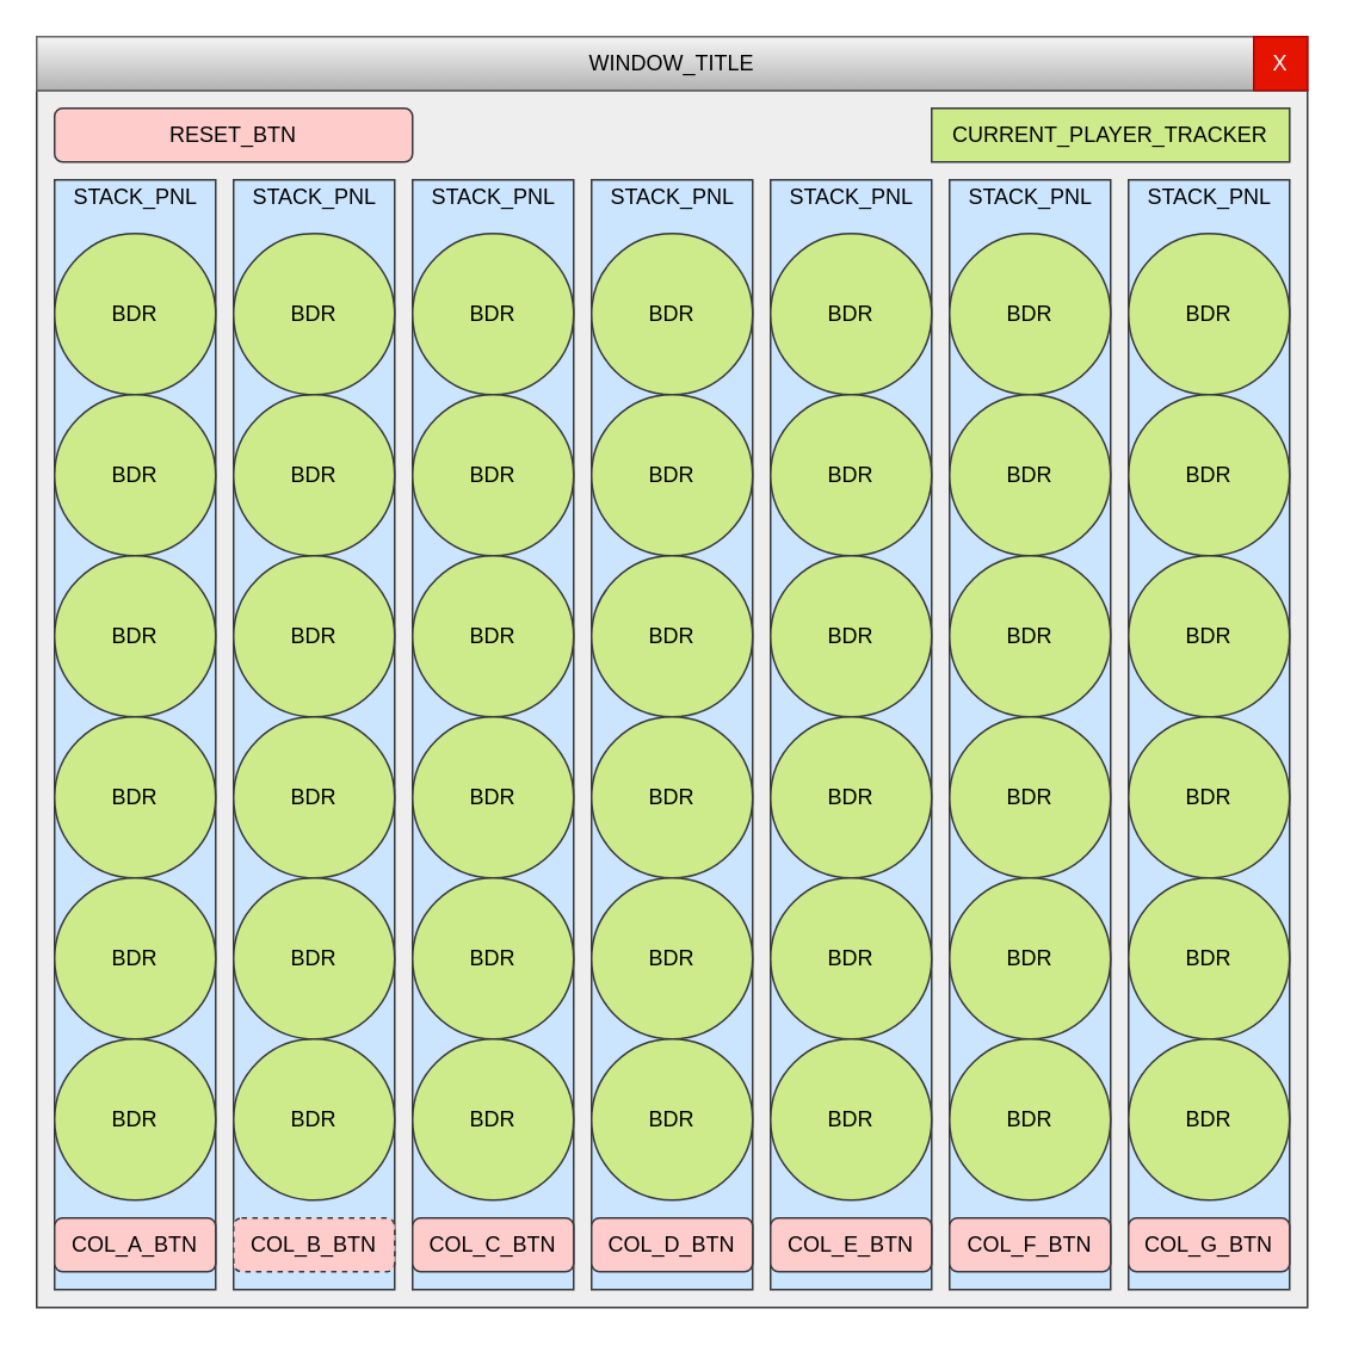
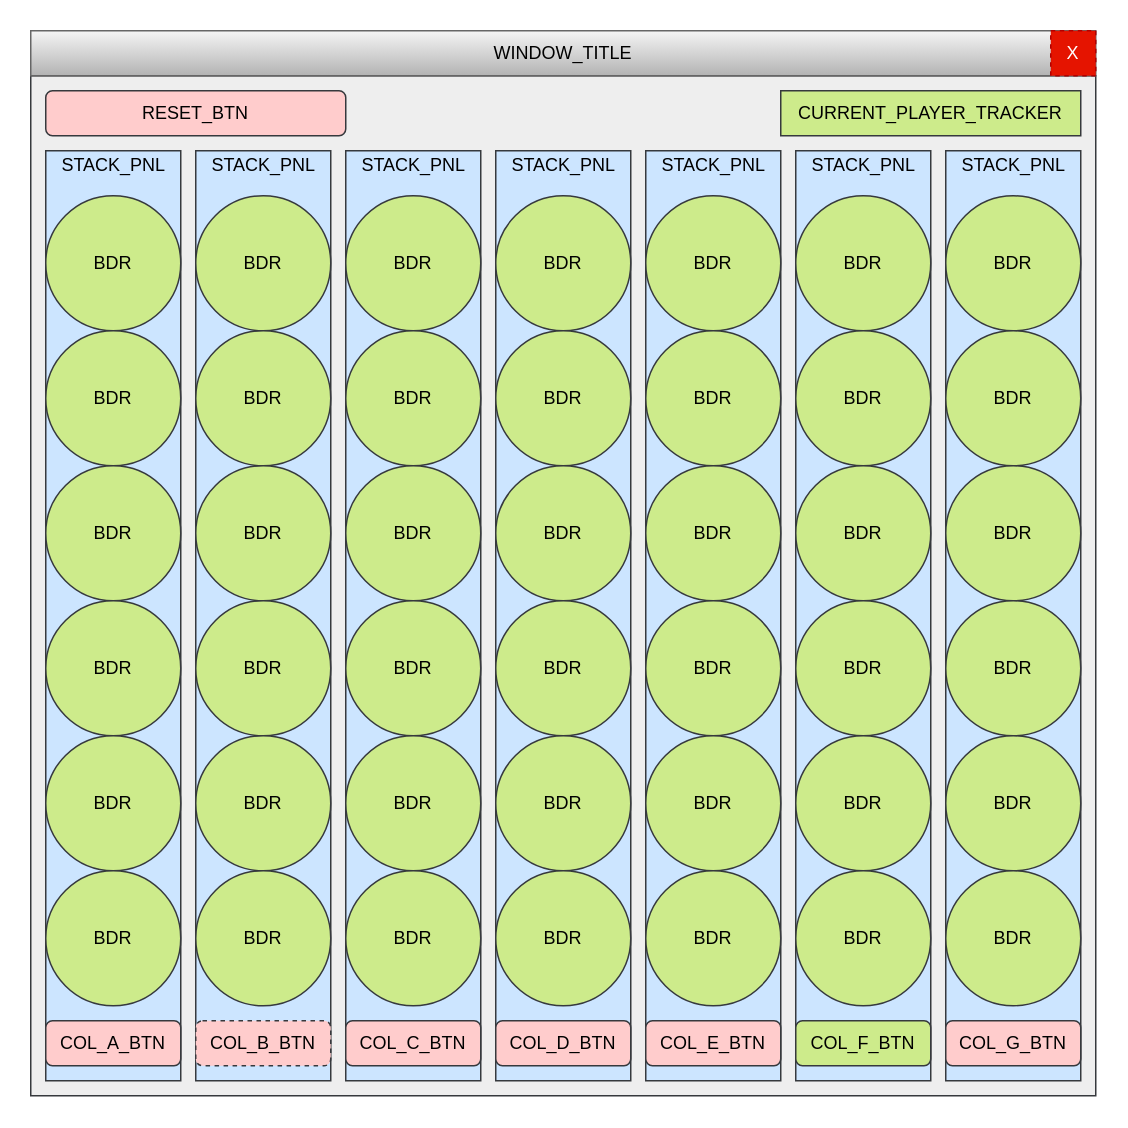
  <mxCell id="0" />
  <mxCell id="1" parent="0" />
  <mxCell id="2" value="" style="rounded=0;whiteSpace=wrap;html=1;fillColor=#eeeeee;strokeColor=#36393d;" vertex="1" parent="1"><mxGeometry x="20" y="50" width="710" height="680" as="geometry" /></mxCell>
  <mxCell id="3" value="RESET_BTN" style="rounded=1;whiteSpace=wrap;html=1;fillColor=#ffcccc;strokeColor=#36393d;" vertex="1" parent="1"><mxGeometry x="30" y="60" width="200" height="30" as="geometry" /></mxCell>
  <mxCell id="4" value="CURRENT_PLAYER_TRACKER" style="rounded=0;whiteSpace=wrap;html=1;fillColor=#cdeb8b;strokeColor=#36393d;" vertex="1" parent="1"><mxGeometry x="520" y="60" width="200" height="30" as="geometry" /></mxCell>
  <mxCell id="5" value="" style="group" vertex="1" connectable="0" parent="1"><mxGeometry x="30" y="100" width="90" height="620" as="geometry" /></mxCell>
  <mxCell id="6" value="" style="rounded=0;whiteSpace=wrap;html=1;fillColor=#cce5ff;strokeColor=#36393d;" vertex="1" parent="5"><mxGeometry width="90" height="620" as="geometry" /></mxCell>
  <mxCell id="7" value="COL_A_BTN" style="rounded=1;whiteSpace=wrap;html=1;fillColor=#ffcccc;strokeColor=#36393d;" vertex="1" parent="5"><mxGeometry y="580" width="90" height="30" as="geometry" /></mxCell>
  <mxCell id="8" value="BDR" style="ellipse;whiteSpace=wrap;html=1;aspect=fixed;fillColor=#cdeb8b;strokeColor=#36393d;" vertex="1" parent="5"><mxGeometry y="30" width="90" height="90" as="geometry" /></mxCell>
  <mxCell id="9" value="BDR" style="ellipse;whiteSpace=wrap;html=1;aspect=fixed;fillColor=#cdeb8b;strokeColor=#36393d;" vertex="1" parent="5"><mxGeometry y="120" width="90" height="90" as="geometry" /></mxCell>
  <mxCell id="10" value="BDR" style="ellipse;whiteSpace=wrap;html=1;aspect=fixed;fillColor=#cdeb8b;strokeColor=#36393d;" vertex="1" parent="5"><mxGeometry y="210" width="90" height="90" as="geometry" /></mxCell>
  <mxCell id="11" value="BDR" style="ellipse;whiteSpace=wrap;html=1;aspect=fixed;fillColor=#cdeb8b;strokeColor=#36393d;" vertex="1" parent="5"><mxGeometry y="300" width="90" height="90" as="geometry" /></mxCell>
  <mxCell id="12" value="BDR" style="ellipse;whiteSpace=wrap;html=1;aspect=fixed;fillColor=#cdeb8b;strokeColor=#36393d;" vertex="1" parent="5"><mxGeometry y="390" width="90" height="90" as="geometry" /></mxCell>
  <mxCell id="13" value="BDR" style="ellipse;whiteSpace=wrap;html=1;aspect=fixed;fillColor=#cdeb8b;strokeColor=#36393d;" vertex="1" parent="5"><mxGeometry y="480" width="90" height="90" as="geometry" /></mxCell>
  <mxCell id="14" value="STACK_PNL" style="text;html=1;align=center;verticalAlign=middle;resizable=0;points=[];autosize=1;" vertex="1" parent="5"><mxGeometry x="5" width="80" height="20" as="geometry" /></mxCell>
  <mxCell id="15" value="" style="group" vertex="1" connectable="0" parent="1"><mxGeometry x="130" y="100" width="90" height="620" as="geometry" /></mxCell>
  <mxCell id="16" value="" style="rounded=0;whiteSpace=wrap;html=1;fillColor=#cce5ff;strokeColor=#36393d;" vertex="1" parent="15"><mxGeometry width="90" height="620" as="geometry" /></mxCell>
  <mxCell id="17" value="COL_B_BTN" style="rounded=1;whiteSpace=wrap;html=1;fillColor=#ffcccc;strokeColor=#36393d;dashed=1;" vertex="1" parent="15"><mxGeometry y="580" width="90" height="30" as="geometry" /></mxCell>
  <mxCell id="18" value="BDR" style="ellipse;whiteSpace=wrap;html=1;aspect=fixed;fillColor=#cdeb8b;strokeColor=#36393d;" vertex="1" parent="15"><mxGeometry y="30" width="90" height="90" as="geometry" /></mxCell>
  <mxCell id="19" value="BDR" style="ellipse;whiteSpace=wrap;html=1;aspect=fixed;fillColor=#cdeb8b;strokeColor=#36393d;" vertex="1" parent="15"><mxGeometry y="120" width="90" height="90" as="geometry" /></mxCell>
  <mxCell id="20" value="BDR" style="ellipse;whiteSpace=wrap;html=1;aspect=fixed;fillColor=#cdeb8b;strokeColor=#36393d;" vertex="1" parent="15"><mxGeometry y="210" width="90" height="90" as="geometry" /></mxCell>
  <mxCell id="21" value="BDR" style="ellipse;whiteSpace=wrap;html=1;aspect=fixed;fillColor=#cdeb8b;strokeColor=#36393d;" vertex="1" parent="15"><mxGeometry y="300" width="90" height="90" as="geometry" /></mxCell>
  <mxCell id="22" value="BDR" style="ellipse;whiteSpace=wrap;html=1;aspect=fixed;fillColor=#cdeb8b;strokeColor=#36393d;" vertex="1" parent="15"><mxGeometry y="390" width="90" height="90" as="geometry" /></mxCell>
  <mxCell id="23" value="BDR" style="ellipse;whiteSpace=wrap;html=1;aspect=fixed;fillColor=#cdeb8b;strokeColor=#36393d;" vertex="1" parent="15"><mxGeometry y="480" width="90" height="90" as="geometry" /></mxCell>
  <mxCell id="24" value="STACK_PNL" style="text;html=1;align=center;verticalAlign=middle;resizable=0;points=[];autosize=1;" vertex="1" parent="15"><mxGeometry x="5" width="80" height="20" as="geometry" /></mxCell>
  <mxCell id="25" value="" style="group" vertex="1" connectable="0" parent="1"><mxGeometry x="230" y="100" width="90" height="620" as="geometry" /></mxCell>
  <mxCell id="26" value="" style="rounded=0;whiteSpace=wrap;html=1;fillColor=#cce5ff;strokeColor=#36393d;" vertex="1" parent="25"><mxGeometry width="90" height="620" as="geometry" /></mxCell>
  <mxCell id="27" value="COL_C_BTN" style="rounded=1;whiteSpace=wrap;html=1;fillColor=#ffcccc;strokeColor=#36393d;" vertex="1" parent="25"><mxGeometry y="580" width="90" height="30" as="geometry" /></mxCell>
  <mxCell id="28" value="BDR" style="ellipse;whiteSpace=wrap;html=1;aspect=fixed;fillColor=#cdeb8b;strokeColor=#36393d;" vertex="1" parent="25"><mxGeometry y="30" width="90" height="90" as="geometry" /></mxCell>
  <mxCell id="29" value="BDR" style="ellipse;whiteSpace=wrap;html=1;aspect=fixed;fillColor=#cdeb8b;strokeColor=#36393d;" vertex="1" parent="25"><mxGeometry y="120" width="90" height="90" as="geometry" /></mxCell>
  <mxCell id="30" value="BDR" style="ellipse;whiteSpace=wrap;html=1;aspect=fixed;fillColor=#cdeb8b;strokeColor=#36393d;" vertex="1" parent="25"><mxGeometry y="210" width="90" height="90" as="geometry" /></mxCell>
  <mxCell id="31" value="BDR" style="ellipse;whiteSpace=wrap;html=1;aspect=fixed;fillColor=#cdeb8b;strokeColor=#36393d;" vertex="1" parent="25"><mxGeometry y="300" width="90" height="90" as="geometry" /></mxCell>
  <mxCell id="32" value="BDR" style="ellipse;whiteSpace=wrap;html=1;aspect=fixed;fillColor=#cdeb8b;strokeColor=#36393d;" vertex="1" parent="25"><mxGeometry y="390" width="90" height="90" as="geometry" /></mxCell>
  <mxCell id="33" value="BDR" style="ellipse;whiteSpace=wrap;html=1;aspect=fixed;fillColor=#cdeb8b;strokeColor=#36393d;" vertex="1" parent="25"><mxGeometry y="480" width="90" height="90" as="geometry" /></mxCell>
  <mxCell id="34" value="STACK_PNL" style="text;html=1;align=center;verticalAlign=middle;resizable=0;points=[];autosize=1;" vertex="1" parent="25"><mxGeometry x="5" width="80" height="20" as="geometry" /></mxCell>
  <mxCell id="35" value="" style="group" vertex="1" connectable="0" parent="1"><mxGeometry x="330" y="100" width="90" height="620" as="geometry" /></mxCell>
  <mxCell id="36" value="" style="rounded=0;whiteSpace=wrap;html=1;fillColor=#cce5ff;strokeColor=#36393d;" vertex="1" parent="35"><mxGeometry width="90" height="620" as="geometry" /></mxCell>
  <mxCell id="37" value="COL_D_BTN" style="rounded=1;whiteSpace=wrap;html=1;fillColor=#ffcccc;strokeColor=#36393d;" vertex="1" parent="35"><mxGeometry y="580" width="90" height="30" as="geometry" /></mxCell>
  <mxCell id="38" value="BDR" style="ellipse;whiteSpace=wrap;html=1;aspect=fixed;fillColor=#cdeb8b;strokeColor=#36393d;" vertex="1" parent="35"><mxGeometry y="30" width="90" height="90" as="geometry" /></mxCell>
  <mxCell id="39" value="BDR" style="ellipse;whiteSpace=wrap;html=1;aspect=fixed;fillColor=#cdeb8b;strokeColor=#36393d;" vertex="1" parent="35"><mxGeometry y="120" width="90" height="90" as="geometry" /></mxCell>
  <mxCell id="40" value="BDR" style="ellipse;whiteSpace=wrap;html=1;aspect=fixed;fillColor=#cdeb8b;strokeColor=#36393d;" vertex="1" parent="35"><mxGeometry y="210" width="90" height="90" as="geometry" /></mxCell>
  <mxCell id="41" value="BDR" style="ellipse;whiteSpace=wrap;html=1;aspect=fixed;fillColor=#cdeb8b;strokeColor=#36393d;" vertex="1" parent="35"><mxGeometry y="300" width="90" height="90" as="geometry" /></mxCell>
  <mxCell id="42" value="BDR" style="ellipse;whiteSpace=wrap;html=1;aspect=fixed;fillColor=#cdeb8b;strokeColor=#36393d;" vertex="1" parent="35"><mxGeometry y="390" width="90" height="90" as="geometry" /></mxCell>
  <mxCell id="43" value="BDR" style="ellipse;whiteSpace=wrap;html=1;aspect=fixed;fillColor=#cdeb8b;strokeColor=#36393d;" vertex="1" parent="35"><mxGeometry y="480" width="90" height="90" as="geometry" /></mxCell>
  <mxCell id="44" value="STACK_PNL" style="text;html=1;align=center;verticalAlign=middle;resizable=0;points=[];autosize=1;" vertex="1" parent="35"><mxGeometry x="5" width="80" height="20" as="geometry" /></mxCell>
  <mxCell id="45" value="" style="group" vertex="1" connectable="0" parent="1"><mxGeometry x="430" y="100" width="90" height="620" as="geometry" /></mxCell>
  <mxCell id="46" value="" style="rounded=0;whiteSpace=wrap;html=1;fillColor=#cce5ff;strokeColor=#36393d;" vertex="1" parent="45"><mxGeometry width="90" height="620" as="geometry" /></mxCell>
  <mxCell id="47" value="COL_E_BTN" style="rounded=1;whiteSpace=wrap;html=1;fillColor=#ffcccc;strokeColor=#36393d;" vertex="1" parent="45"><mxGeometry y="580" width="90" height="30" as="geometry" /></mxCell>
  <mxCell id="48" value="BDR" style="ellipse;whiteSpace=wrap;html=1;aspect=fixed;fillColor=#cdeb8b;strokeColor=#36393d;" vertex="1" parent="45"><mxGeometry y="30" width="90" height="90" as="geometry" /></mxCell>
  <mxCell id="49" value="BDR" style="ellipse;whiteSpace=wrap;html=1;aspect=fixed;fillColor=#cdeb8b;strokeColor=#36393d;" vertex="1" parent="45"><mxGeometry y="120" width="90" height="90" as="geometry" /></mxCell>
  <mxCell id="50" value="BDR" style="ellipse;whiteSpace=wrap;html=1;aspect=fixed;fillColor=#cdeb8b;strokeColor=#36393d;" vertex="1" parent="45"><mxGeometry y="210" width="90" height="90" as="geometry" /></mxCell>
  <mxCell id="51" value="BDR" style="ellipse;whiteSpace=wrap;html=1;aspect=fixed;fillColor=#cdeb8b;strokeColor=#36393d;" vertex="1" parent="45"><mxGeometry y="300" width="90" height="90" as="geometry" /></mxCell>
  <mxCell id="52" value="BDR" style="ellipse;whiteSpace=wrap;html=1;aspect=fixed;fillColor=#cdeb8b;strokeColor=#36393d;" vertex="1" parent="45"><mxGeometry y="390" width="90" height="90" as="geometry" /></mxCell>
  <mxCell id="53" value="BDR" style="ellipse;whiteSpace=wrap;html=1;aspect=fixed;fillColor=#cdeb8b;strokeColor=#36393d;" vertex="1" parent="45"><mxGeometry y="480" width="90" height="90" as="geometry" /></mxCell>
  <mxCell id="54" value="STACK_PNL" style="text;html=1;align=center;verticalAlign=middle;resizable=0;points=[];autosize=1;" vertex="1" parent="45"><mxGeometry x="5" width="80" height="20" as="geometry" /></mxCell>
  <mxCell id="55" value="" style="group" vertex="1" connectable="0" parent="1"><mxGeometry x="530" y="100" width="90" height="620" as="geometry" /></mxCell>
  <mxCell id="56" value="" style="rounded=0;whiteSpace=wrap;html=1;fillColor=#cce5ff;strokeColor=#36393d;" vertex="1" parent="55"><mxGeometry width="90" height="620" as="geometry" /></mxCell>
- <mxCell id="57" value="COL_F_BTN" style="rounded=1;whiteSpace=wrap;html=1;fillColor=#ffcccc;strokeColor=#36393d;" vertex="1" parent="55"><mxGeometry y="580" width="90" height="30" as="geometry" /></mxCell>
+ <mxCell id="57" value="COL_F_BTN" style="rounded=1;whiteSpace=wrap;html=1;fillColor=#cdeb8b;strokeColor=#36393d;" vertex="1" parent="55"><mxGeometry y="580" width="90" height="30" as="geometry" /></mxCell>
  <mxCell id="58" value="BDR" style="ellipse;whiteSpace=wrap;html=1;aspect=fixed;fillColor=#cdeb8b;strokeColor=#36393d;" vertex="1" parent="55"><mxGeometry y="30" width="90" height="90" as="geometry" /></mxCell>
  <mxCell id="59" value="BDR" style="ellipse;whiteSpace=wrap;html=1;aspect=fixed;fillColor=#cdeb8b;strokeColor=#36393d;" vertex="1" parent="55"><mxGeometry y="120" width="90" height="90" as="geometry" /></mxCell>
  <mxCell id="60" value="BDR" style="ellipse;whiteSpace=wrap;html=1;aspect=fixed;fillColor=#cdeb8b;strokeColor=#36393d;" vertex="1" parent="55"><mxGeometry y="210" width="90" height="90" as="geometry" /></mxCell>
  <mxCell id="61" value="BDR" style="ellipse;whiteSpace=wrap;html=1;aspect=fixed;fillColor=#cdeb8b;strokeColor=#36393d;" vertex="1" parent="55"><mxGeometry y="300" width="90" height="90" as="geometry" /></mxCell>
  <mxCell id="62" value="BDR" style="ellipse;whiteSpace=wrap;html=1;aspect=fixed;fillColor=#cdeb8b;strokeColor=#36393d;" vertex="1" parent="55"><mxGeometry y="390" width="90" height="90" as="geometry" /></mxCell>
  <mxCell id="63" value="BDR" style="ellipse;whiteSpace=wrap;html=1;aspect=fixed;fillColor=#cdeb8b;strokeColor=#36393d;" vertex="1" parent="55"><mxGeometry y="480" width="90" height="90" as="geometry" /></mxCell>
  <mxCell id="64" value="STACK_PNL" style="text;html=1;align=center;verticalAlign=middle;resizable=0;points=[];autosize=1;" vertex="1" parent="55"><mxGeometry x="5" width="80" height="20" as="geometry" /></mxCell>
  <mxCell id="65" value="" style="group" vertex="1" connectable="0" parent="1"><mxGeometry x="630" y="100" width="90" height="620" as="geometry" /></mxCell>
  <mxCell id="66" value="" style="rounded=0;whiteSpace=wrap;html=1;fillColor=#cce5ff;strokeColor=#36393d;" vertex="1" parent="65"><mxGeometry width="90" height="620" as="geometry" /></mxCell>
  <mxCell id="67" value="COL_G_BTN" style="rounded=1;whiteSpace=wrap;html=1;fillColor=#ffcccc;strokeColor=#36393d;" vertex="1" parent="65"><mxGeometry y="580" width="90" height="30" as="geometry" /></mxCell>
  <mxCell id="68" value="BDR" style="ellipse;whiteSpace=wrap;html=1;aspect=fixed;fillColor=#cdeb8b;strokeColor=#36393d;" vertex="1" parent="65"><mxGeometry y="30" width="90" height="90" as="geometry" /></mxCell>
  <mxCell id="69" value="BDR" style="ellipse;whiteSpace=wrap;html=1;aspect=fixed;fillColor=#cdeb8b;strokeColor=#36393d;" vertex="1" parent="65"><mxGeometry y="120" width="90" height="90" as="geometry" /></mxCell>
  <mxCell id="70" value="BDR" style="ellipse;whiteSpace=wrap;html=1;aspect=fixed;fillColor=#cdeb8b;strokeColor=#36393d;" vertex="1" parent="65"><mxGeometry y="210" width="90" height="90" as="geometry" /></mxCell>
  <mxCell id="71" value="BDR" style="ellipse;whiteSpace=wrap;html=1;aspect=fixed;fillColor=#cdeb8b;strokeColor=#36393d;" vertex="1" parent="65"><mxGeometry y="300" width="90" height="90" as="geometry" /></mxCell>
  <mxCell id="72" value="BDR" style="ellipse;whiteSpace=wrap;html=1;aspect=fixed;fillColor=#cdeb8b;strokeColor=#36393d;" vertex="1" parent="65"><mxGeometry y="390" width="90" height="90" as="geometry" /></mxCell>
  <mxCell id="73" value="BDR" style="ellipse;whiteSpace=wrap;html=1;aspect=fixed;fillColor=#cdeb8b;strokeColor=#36393d;" vertex="1" parent="65"><mxGeometry y="480" width="90" height="90" as="geometry" /></mxCell>
  <mxCell id="74" value="STACK_PNL" style="text;html=1;align=center;verticalAlign=middle;resizable=0;points=[];autosize=1;" vertex="1" parent="65"><mxGeometry x="5" width="80" height="20" as="geometry" /></mxCell>
  <mxCell id="75" value="&lt;div align=&quot;center&quot;&gt;WINDOW_TITLE&lt;/div&gt;" style="rounded=0;whiteSpace=wrap;html=1;align=center;gradientColor=#b3b3b3;fillColor=#f5f5f5;strokeColor=#666666;" vertex="1" parent="1"><mxGeometry x="20" y="20" width="710" height="30" as="geometry" /></mxCell>
- <mxCell id="76" value="X" style="rounded=0;whiteSpace=wrap;html=1;fillColor=#e51400;strokeColor=#B20000;fontColor=#ffffff;" vertex="1" parent="1"><mxGeometry x="700" y="20" width="30" height="30" as="geometry" /></mxCell>
+ <mxCell id="76" value="X" style="rounded=0;whiteSpace=wrap;html=1;fillColor=#e51400;strokeColor=#B20000;fontColor=#ffffff;dashed=1;" vertex="1" parent="1"><mxGeometry x="700" y="20" width="30" height="30" as="geometry" /></mxCell>
